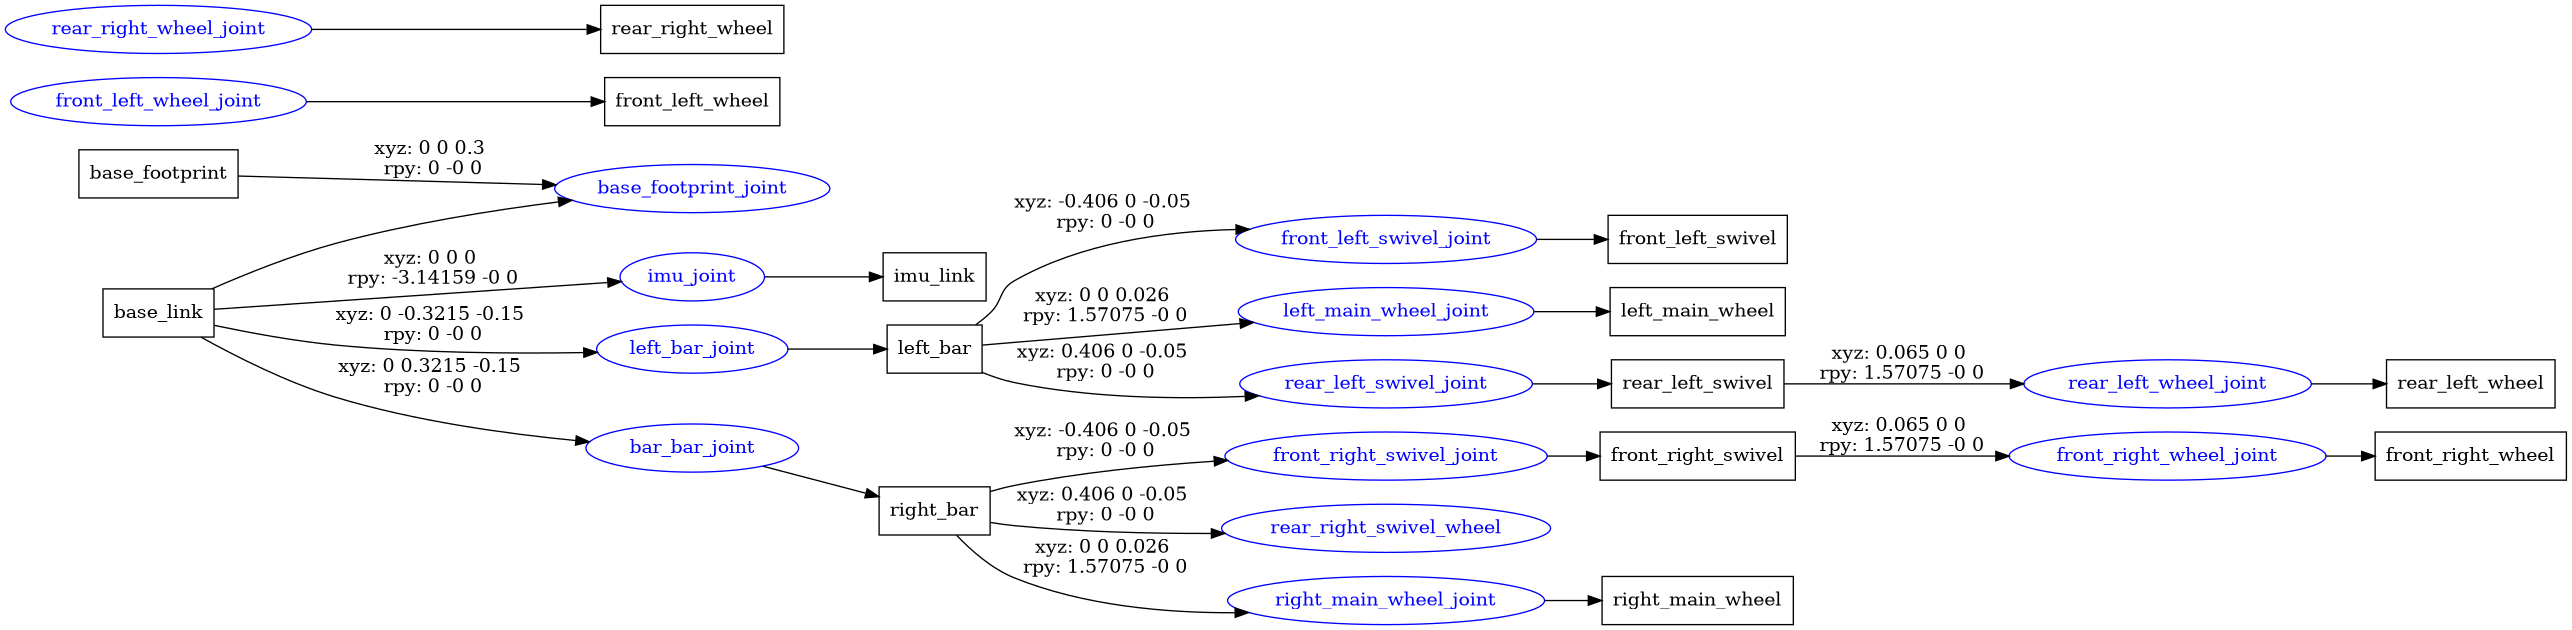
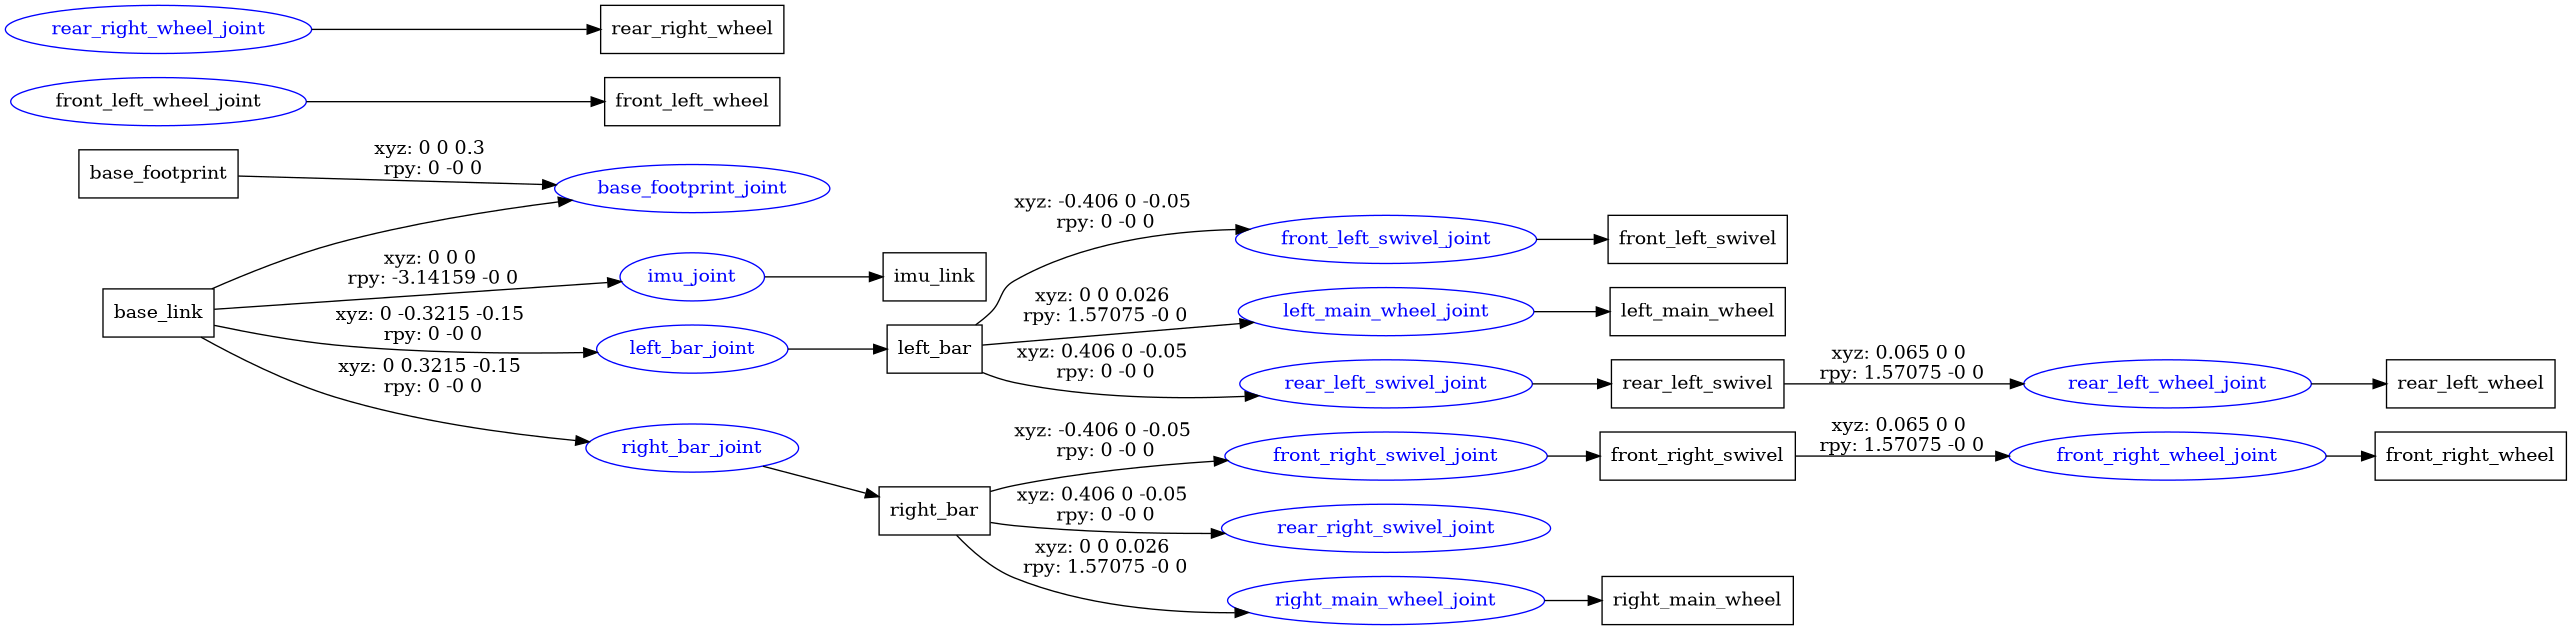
  digraph {
    rankdir=LR
    node [shape=box]
    n1 [label=base_footprint]
    base_footprint_joint [color=blue fontcolor=blue shape=ellipse]
    n3 [label=base_link]
    imu_joint [color=blue fontcolor=blue shape=ellipse]
    left_bar_joint [color=blue fontcolor=blue shape=ellipse]
-   right_bar_joint [color=blue fontcolor=blue shape=ellipse label=bar_bar_joint]
+   right_bar_joint [color=blue fontcolor=blue shape=ellipse]
    n7 [label=imu_link]
    n8 [label=left_bar]
    n9 [label=right_bar]
    front_left_swivel_joint [color=blue fontcolor=blue shape=ellipse]
    left_main_wheel_joint [color=blue fontcolor=blue shape=ellipse]
    rear_left_swivel_joint [color=blue fontcolor=blue shape=ellipse]
    n13 [label=front_left_swivel]
    n14 [label=left_main_wheel]
    n15 [label=rear_left_swivel]
-   front_left_wheel_joint [color=blue fontcolor=blue shape=ellipse]
+   front_left_wheel_joint [color=blue fontcolor=black shape=ellipse]
    n17 [label=front_left_wheel]
    rear_left_wheel_joint [color=blue fontcolor=blue shape=ellipse]
    n19 [label=rear_left_wheel]
    front_right_swivel_joint [color=blue fontcolor=blue shape=ellipse]
-   rear_right_swivel_joint [color=blue fontcolor=blue shape=ellipse label=rear_right_swivel_wheel]
+   rear_right_swivel_joint [color=blue fontcolor=blue shape=ellipse]
    right_main_wheel_joint [color=blue fontcolor=blue shape=ellipse]
    n23 [label=front_right_swivel]
    n24 [label=right_main_wheel]
    front_right_wheel_joint [color=blue fontcolor=blue shape=ellipse]
    n26 [label=front_right_wheel]
    rear_right_wheel_joint [color=blue fontcolor=blue shape=ellipse]
    n28 [label=rear_right_wheel]
    n1 -> base_footprint_joint [label="xyz: 0 0 0.3 \nrpy: 0 -0 0"]
    n3 -> base_footprint_joint
    n3 -> imu_joint [label="xyz: 0 0 0 \nrpy: -3.14159 -0 0"]
    n3 -> left_bar_joint [label="xyz: 0 -0.3215 -0.15 \nrpy: 0 -0 0"]
    n3 -> right_bar_joint [label="xyz: 0 0.3215 -0.15 \nrpy: 0 -0 0"]
    imu_joint -> n7
    left_bar_joint -> n8
    right_bar_joint -> n9
    n8 -> front_left_swivel_joint [label="xyz: -0.406 0 -0.05 \nrpy: 0 -0 0"]
    n8 -> left_main_wheel_joint [label="xyz: 0 0 0.026 \nrpy: 1.57075 -0 0"]
    n8 -> rear_left_swivel_joint [label="xyz: 0.406 0 -0.05 \nrpy: 0 -0 0"]
    n9 -> front_right_swivel_joint [label="xyz: -0.406 0 -0.05 \nrpy: 0 -0 0"]
    n9 -> rear_right_swivel_joint [label="xyz: 0.406 0 -0.05 \nrpy: 0 -0 0"]
    n9 -> right_main_wheel_joint [label="xyz: 0 0 0.026 \nrpy: 1.57075 -0 0"]
    front_left_swivel_joint -> n13
    left_main_wheel_joint -> n14
    rear_left_swivel_joint -> n15
    n15 -> rear_left_wheel_joint [label="xyz: 0.065 0 0 \nrpy: 1.57075 -0 0"]
    front_left_wheel_joint -> n17
    rear_left_wheel_joint -> n19
    front_right_swivel_joint -> n23
    right_main_wheel_joint -> n24
    n23 -> front_right_wheel_joint [label="xyz: 0.065 0 0 \nrpy: 1.57075 -0 0"]
    front_right_wheel_joint -> n26
    rear_right_wheel_joint -> n28
  }
